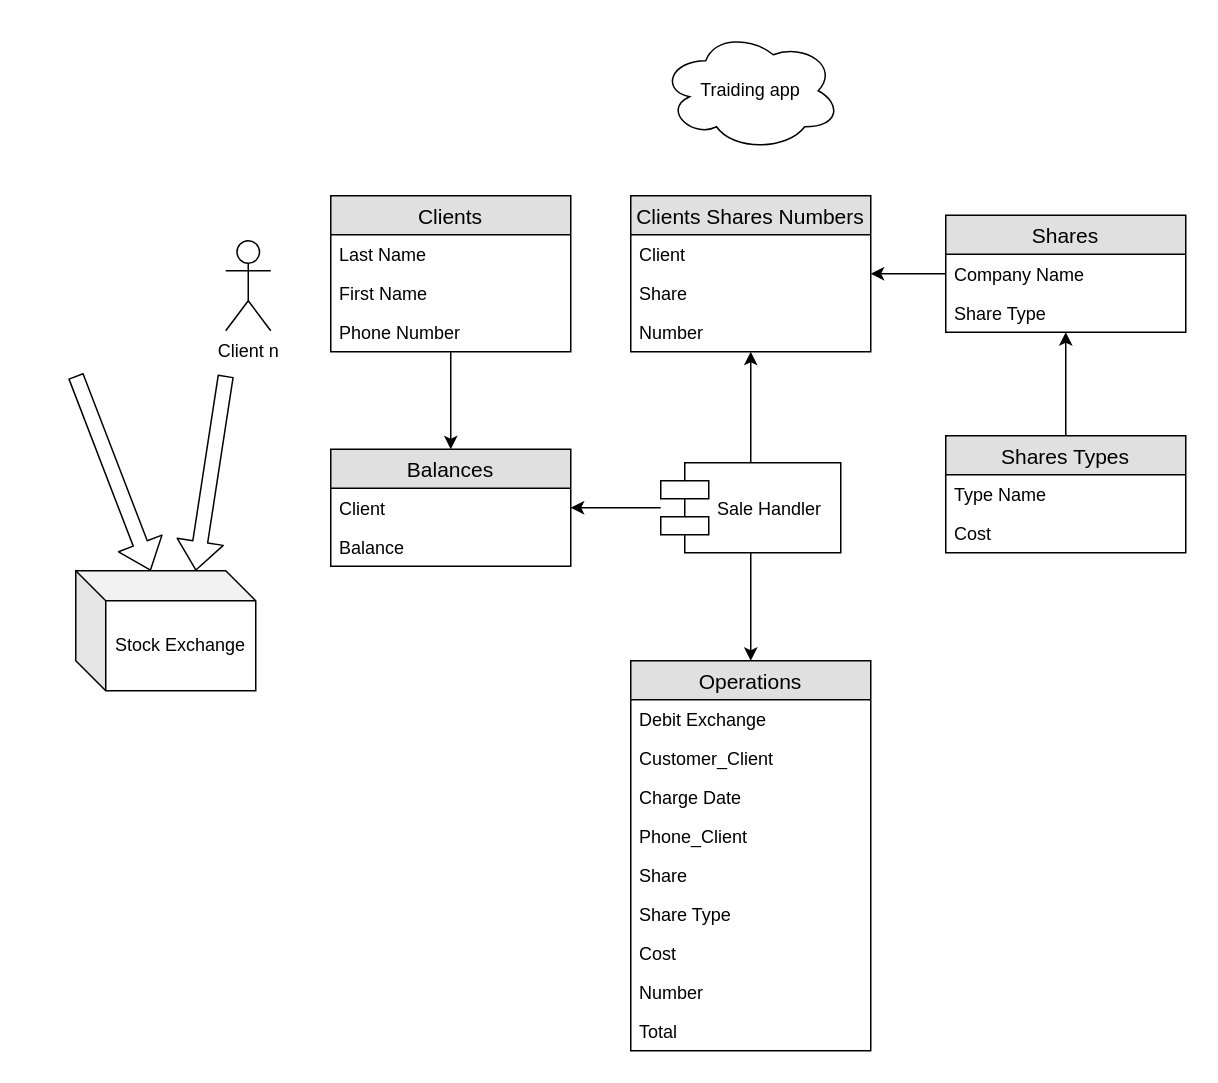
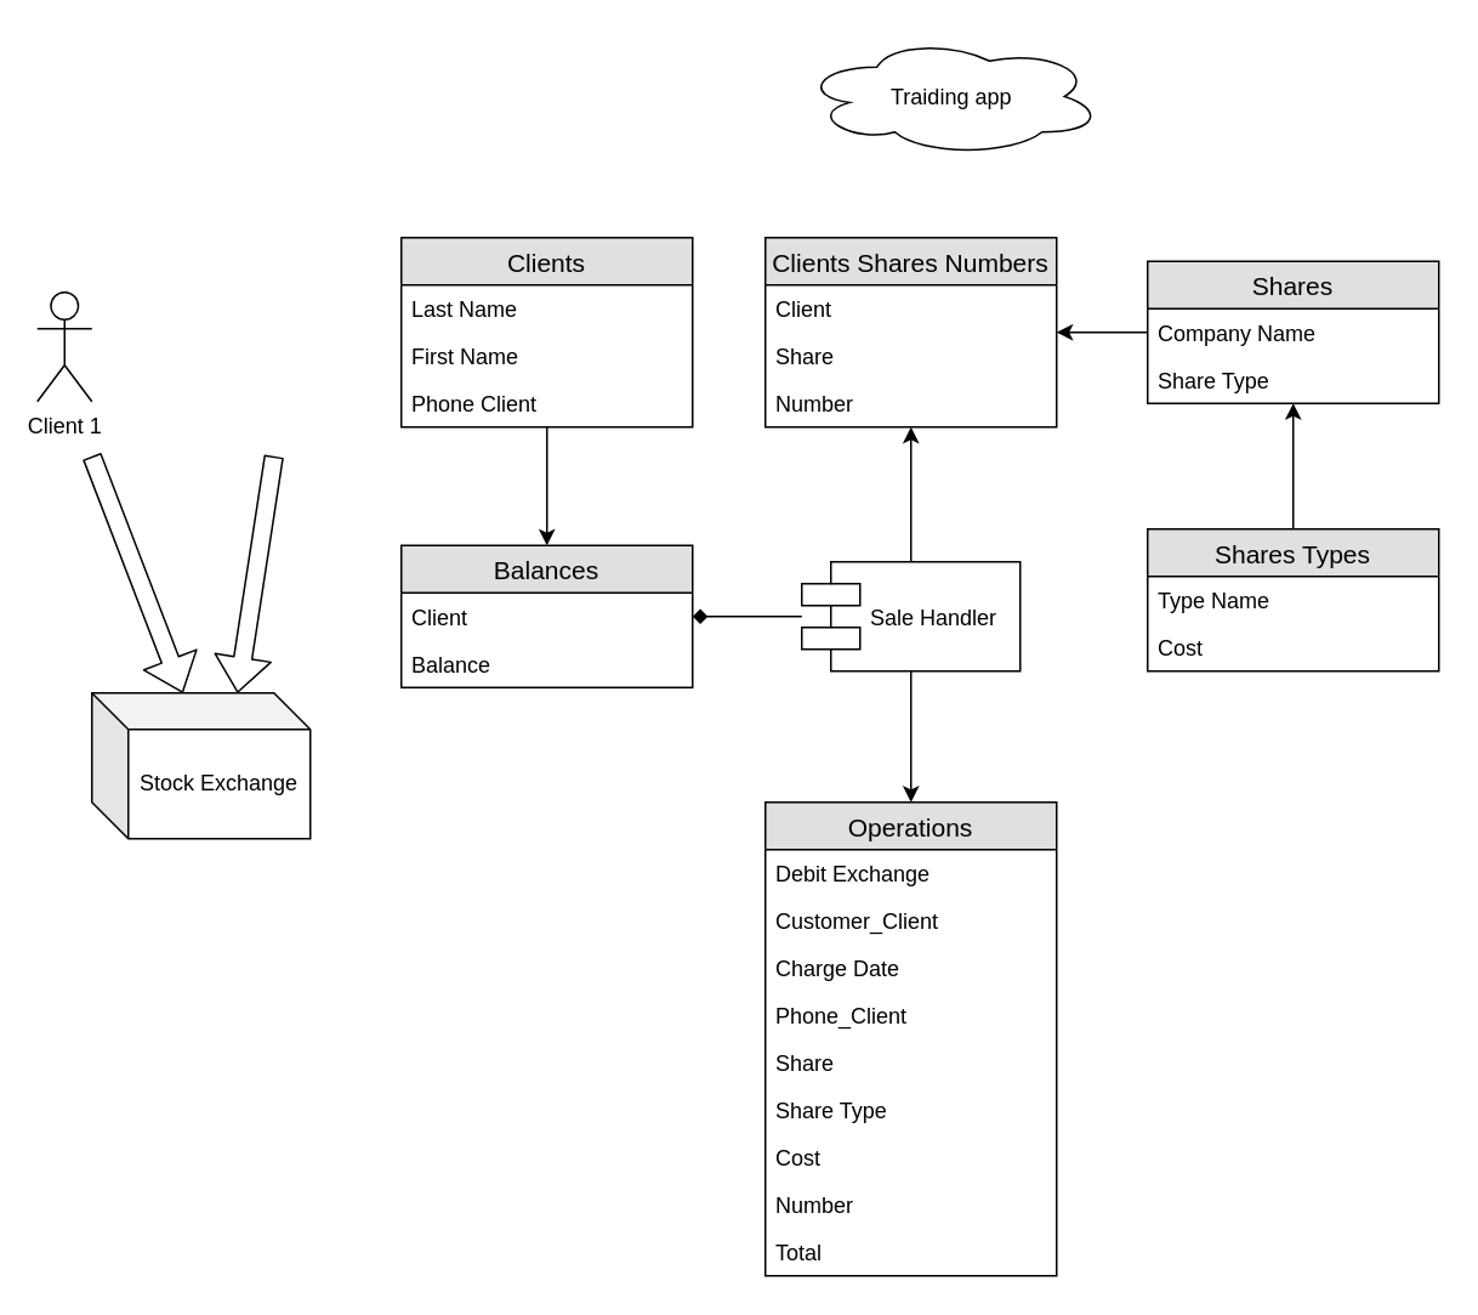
  <mxCell id="0" />
  <mxCell id="1" parent="0" />
  <mxCell id="2" value="Stock Exchange" style="shape=cube;whiteSpace=wrap;html=1;boundedLbl=1;backgroundOutline=1;darkOpacity=0.05;darkOpacity2=0.1;" vertex="1" parent="1"><mxGeometry x="50" y="380" width="120" height="80" as="geometry" /></mxCell>
- <mxCell id="4" value="Client n" style="shape=umlActor;verticalLabelPosition=bottom;labelBackgroundColor=#ffffff;verticalAlign=top;html=1;outlineConnect=0;" vertex="1" parent="1"><mxGeometry x="150" y="160" width="30" height="60" as="geometry" /></mxCell>
+ <mxCell id="3" value="&lt;div&gt;Client 1&lt;/div&gt;" style="shape=umlActor;verticalLabelPosition=bottom;labelBackgroundColor=#ffffff;verticalAlign=top;html=1;outlineConnect=0;" vertex="1" parent="1"><mxGeometry x="20" y="160" width="30" height="60" as="geometry" /></mxCell>
  <mxCell id="5" value="" style="shape=flexArrow;endArrow=classic;html=1;entryX=0;entryY=0;entryDx=50;entryDy=0;entryPerimeter=0;" edge="1" parent="1" target="2"><mxGeometry width="50" height="50" relative="1" as="geometry"><mxPoint x="50" y="250" as="sourcePoint" /><mxPoint x="125" y="240" as="targetPoint" /></mxGeometry></mxCell>
  <mxCell id="6" value="" style="shape=flexArrow;endArrow=classic;html=1;entryX=0.667;entryY=0;entryDx=0;entryDy=0;entryPerimeter=0;" edge="1" parent="1" target="2"><mxGeometry width="50" height="50" relative="1" as="geometry"><mxPoint x="150" y="250" as="sourcePoint" /><mxPoint x="250" y="290" as="targetPoint" /></mxGeometry></mxCell>
- <mxCell id="7" value="&lt;div&gt;Traiding app&lt;/div&gt;" style="ellipse;shape=cloud;whiteSpace=wrap;html=1;" vertex="1" parent="1"><mxGeometry x="440" y="20" width="120" height="80" as="geometry" /></mxCell>
+ <mxCell id="7" value="&lt;div&gt;Traiding app&lt;/div&gt;" style="ellipse;shape=cloud;whiteSpace=wrap;html=1;" vertex="1" parent="1"><mxGeometry x="440" y="20" width="165" height="65" as="geometry" /></mxCell>
  <mxCell id="8" style="edgeStyle=orthogonalEdgeStyle;rounded=0;orthogonalLoop=1;jettySize=auto;html=1;entryX=0.5;entryY=0;entryDx=0;entryDy=0;" edge="1" parent="1" source="9" target="13"><mxGeometry relative="1" as="geometry" /></mxCell>
  <mxCell id="9" value="Clients" style="swimlane;fontStyle=0;childLayout=stackLayout;horizontal=1;startSize=26;fillColor=#e0e0e0;horizontalStack=0;resizeParent=1;resizeParentMax=0;resizeLast=0;collapsible=1;marginBottom=0;swimlaneFillColor=#ffffff;align=center;fontSize=14;" vertex="1" parent="1"><mxGeometry x="220" y="130" width="160" height="104" as="geometry" /></mxCell>
  <mxCell id="10" value="Last Name" style="text;strokeColor=none;fillColor=none;spacingLeft=4;spacingRight=4;overflow=hidden;rotatable=0;points=[[0,0.5],[1,0.5]];portConstraint=eastwest;fontSize=12;" vertex="1" parent="9"><mxGeometry y="26" width="160" height="26" as="geometry" /></mxCell>
  <mxCell id="11" value="First Name" style="text;strokeColor=none;fillColor=none;spacingLeft=4;spacingRight=4;overflow=hidden;rotatable=0;points=[[0,0.5],[1,0.5]];portConstraint=eastwest;fontSize=12;" vertex="1" parent="9"><mxGeometry y="52" width="160" height="26" as="geometry" /></mxCell>
- <mxCell id="12" value="Phone Number" style="text;strokeColor=none;fillColor=none;spacingLeft=4;spacingRight=4;overflow=hidden;rotatable=0;points=[[0,0.5],[1,0.5]];portConstraint=eastwest;fontSize=12;" vertex="1" parent="9"><mxGeometry y="78" width="160" height="26" as="geometry" /></mxCell>
+ <mxCell id="12" value="Phone Client" style="text;strokeColor=none;fillColor=none;spacingLeft=4;spacingRight=4;overflow=hidden;rotatable=0;points=[[0,0.5],[1,0.5]];portConstraint=eastwest;fontSize=12;" vertex="1" parent="9"><mxGeometry y="78" width="160" height="26" as="geometry" /></mxCell>
  <mxCell id="13" value="Balances" style="swimlane;fontStyle=0;childLayout=stackLayout;horizontal=1;startSize=26;fillColor=#e0e0e0;horizontalStack=0;resizeParent=1;resizeParentMax=0;resizeLast=0;collapsible=1;marginBottom=0;swimlaneFillColor=#ffffff;align=center;fontSize=14;" vertex="1" parent="1"><mxGeometry x="220" y="299" width="160" height="78" as="geometry" /></mxCell>
  <mxCell id="14" value="Client" style="text;strokeColor=none;fillColor=none;spacingLeft=4;spacingRight=4;overflow=hidden;rotatable=0;points=[[0,0.5],[1,0.5]];portConstraint=eastwest;fontSize=12;" vertex="1" parent="13"><mxGeometry y="26" width="160" height="26" as="geometry" /></mxCell>
  <mxCell id="15" value="Balance" style="text;strokeColor=none;fillColor=none;spacingLeft=4;spacingRight=4;overflow=hidden;rotatable=0;points=[[0,0.5],[1,0.5]];portConstraint=eastwest;fontSize=12;" vertex="1" parent="13"><mxGeometry y="52" width="160" height="26" as="geometry" /></mxCell>
  <mxCell id="16" value="Clients Shares Numbers" style="swimlane;fontStyle=0;childLayout=stackLayout;horizontal=1;startSize=26;fillColor=#e0e0e0;horizontalStack=0;resizeParent=1;resizeParentMax=0;resizeLast=0;collapsible=1;marginBottom=0;swimlaneFillColor=#ffffff;align=center;fontSize=14;" vertex="1" parent="1"><mxGeometry x="420" y="130" width="160" height="104" as="geometry" /></mxCell>
  <mxCell id="17" value="Client" style="text;strokeColor=none;fillColor=none;spacingLeft=4;spacingRight=4;overflow=hidden;rotatable=0;points=[[0,0.5],[1,0.5]];portConstraint=eastwest;fontSize=12;" vertex="1" parent="16"><mxGeometry y="26" width="160" height="26" as="geometry" /></mxCell>
  <mxCell id="18" value="Share" style="text;strokeColor=none;fillColor=none;spacingLeft=4;spacingRight=4;overflow=hidden;rotatable=0;points=[[0,0.5],[1,0.5]];portConstraint=eastwest;fontSize=12;" vertex="1" parent="16"><mxGeometry y="52" width="160" height="26" as="geometry" /></mxCell>
  <mxCell id="19" value="Number" style="text;strokeColor=none;fillColor=none;spacingLeft=4;spacingRight=4;overflow=hidden;rotatable=0;points=[[0,0.5],[1,0.5]];portConstraint=eastwest;fontSize=12;" vertex="1" parent="16"><mxGeometry y="78" width="160" height="26" as="geometry" /></mxCell>
  <mxCell id="20" style="edgeStyle=orthogonalEdgeStyle;rounded=0;orthogonalLoop=1;jettySize=auto;html=1;" edge="1" parent="1" source="21" target="16"><mxGeometry relative="1" as="geometry" /></mxCell>
  <mxCell id="21" value="Shares" style="swimlane;fontStyle=0;childLayout=stackLayout;horizontal=1;startSize=26;fillColor=#e0e0e0;horizontalStack=0;resizeParent=1;resizeParentMax=0;resizeLast=0;collapsible=1;marginBottom=0;swimlaneFillColor=#ffffff;align=center;fontSize=14;" vertex="1" parent="1"><mxGeometry x="630" y="143" width="160" height="78" as="geometry" /></mxCell>
  <mxCell id="22" value="Company Name" style="text;strokeColor=none;fillColor=none;spacingLeft=4;spacingRight=4;overflow=hidden;rotatable=0;points=[[0,0.5],[1,0.5]];portConstraint=eastwest;fontSize=12;" vertex="1" parent="21"><mxGeometry y="26" width="160" height="26" as="geometry" /></mxCell>
  <mxCell id="23" value="Share Type" style="text;strokeColor=none;fillColor=none;spacingLeft=4;spacingRight=4;overflow=hidden;rotatable=0;points=[[0,0.5],[1,0.5]];portConstraint=eastwest;fontSize=12;" vertex="1" parent="21"><mxGeometry y="52" width="160" height="26" as="geometry" /></mxCell>
  <mxCell id="24" style="edgeStyle=orthogonalEdgeStyle;rounded=0;orthogonalLoop=1;jettySize=auto;html=1;" edge="1" parent="1" source="25" target="21"><mxGeometry relative="1" as="geometry" /></mxCell>
  <mxCell id="25" value="Shares Types" style="swimlane;fontStyle=0;childLayout=stackLayout;horizontal=1;startSize=26;fillColor=#e0e0e0;horizontalStack=0;resizeParent=1;resizeParentMax=0;resizeLast=0;collapsible=1;marginBottom=0;swimlaneFillColor=#ffffff;align=center;fontSize=14;" vertex="1" parent="1"><mxGeometry x="630" y="290" width="160" height="78" as="geometry" /></mxCell>
  <mxCell id="26" value="Type Name" style="text;strokeColor=none;fillColor=none;spacingLeft=4;spacingRight=4;overflow=hidden;rotatable=0;points=[[0,0.5],[1,0.5]];portConstraint=eastwest;fontSize=12;" vertex="1" parent="25"><mxGeometry y="26" width="160" height="26" as="geometry" /></mxCell>
  <mxCell id="27" value="Cost" style="text;strokeColor=none;fillColor=none;spacingLeft=4;spacingRight=4;overflow=hidden;rotatable=0;points=[[0,0.5],[1,0.5]];portConstraint=eastwest;fontSize=12;" vertex="1" parent="25"><mxGeometry y="52" width="160" height="26" as="geometry" /></mxCell>
- <mxCell id="28" style="edgeStyle=orthogonalEdgeStyle;rounded=0;orthogonalLoop=1;jettySize=auto;html=1;" edge="1" parent="1" source="31" target="13"><mxGeometry relative="1" as="geometry" /></mxCell>
+ <mxCell id="28" style="edgeStyle=orthogonalEdgeStyle;rounded=0;orthogonalLoop=1;jettySize=auto;html=1;endArrow=diamond;" edge="1" parent="1" source="31" target="13"><mxGeometry relative="1" as="geometry" /></mxCell>
  <mxCell id="29" style="edgeStyle=orthogonalEdgeStyle;rounded=0;orthogonalLoop=1;jettySize=auto;html=1;" edge="1" parent="1" source="31" target="16"><mxGeometry relative="1" as="geometry" /></mxCell>
  <mxCell id="30" style="edgeStyle=orthogonalEdgeStyle;rounded=0;orthogonalLoop=1;jettySize=auto;html=1;" edge="1" parent="1" source="31" target="32"><mxGeometry relative="1" as="geometry" /></mxCell>
  <mxCell id="31" value="Sale Handler" style="shape=component;align=left;spacingLeft=36;" vertex="1" parent="1"><mxGeometry x="440" y="308" width="120" height="60" as="geometry" /></mxCell>
  <mxCell id="32" value="Operations" style="swimlane;fontStyle=0;childLayout=stackLayout;horizontal=1;startSize=26;fillColor=#e0e0e0;horizontalStack=0;resizeParent=1;resizeParentMax=0;resizeLast=0;collapsible=1;marginBottom=0;swimlaneFillColor=#ffffff;align=center;fontSize=14;" vertex="1" parent="1"><mxGeometry x="420" y="440" width="160" height="260" as="geometry" /></mxCell>
  <mxCell id="33" value="Debit Exchange" style="text;strokeColor=none;fillColor=none;spacingLeft=4;spacingRight=4;overflow=hidden;rotatable=0;points=[[0,0.5],[1,0.5]];portConstraint=eastwest;fontSize=12;" vertex="1" parent="32"><mxGeometry y="26" width="160" height="26" as="geometry" /></mxCell>
  <mxCell id="34" value="Customer_Client" style="text;strokeColor=none;fillColor=none;spacingLeft=4;spacingRight=4;overflow=hidden;rotatable=0;points=[[0,0.5],[1,0.5]];portConstraint=eastwest;fontSize=12;" vertex="1" parent="32"><mxGeometry y="52" width="160" height="26" as="geometry" /></mxCell>
  <mxCell id="35" value="Charge Date" style="text;strokeColor=none;fillColor=none;spacingLeft=4;spacingRight=4;overflow=hidden;rotatable=0;points=[[0,0.5],[1,0.5]];portConstraint=eastwest;fontSize=12;" vertex="1" parent="32"><mxGeometry y="78" width="160" height="26" as="geometry" /></mxCell>
  <mxCell id="36" value="Phone_Client" style="text;strokeColor=none;fillColor=none;spacingLeft=4;spacingRight=4;overflow=hidden;rotatable=0;points=[[0,0.5],[1,0.5]];portConstraint=eastwest;fontSize=12;" vertex="1" parent="32"><mxGeometry y="104" width="160" height="26" as="geometry" /></mxCell>
  <mxCell id="37" value="Share" style="text;strokeColor=none;fillColor=none;spacingLeft=4;spacingRight=4;overflow=hidden;rotatable=0;points=[[0,0.5],[1,0.5]];portConstraint=eastwest;fontSize=12;" vertex="1" parent="32"><mxGeometry y="130" width="160" height="26" as="geometry" /></mxCell>
  <mxCell id="38" value="Share Type" style="text;strokeColor=none;fillColor=none;spacingLeft=4;spacingRight=4;overflow=hidden;rotatable=0;points=[[0,0.5],[1,0.5]];portConstraint=eastwest;fontSize=12;" vertex="1" parent="32"><mxGeometry y="156" width="160" height="26" as="geometry" /></mxCell>
  <mxCell id="39" value="Cost" style="text;strokeColor=none;fillColor=none;spacingLeft=4;spacingRight=4;overflow=hidden;rotatable=0;points=[[0,0.5],[1,0.5]];portConstraint=eastwest;fontSize=12;" vertex="1" parent="32"><mxGeometry y="182" width="160" height="26" as="geometry" /></mxCell>
  <mxCell id="40" value="Number" style="text;strokeColor=none;fillColor=none;spacingLeft=4;spacingRight=4;overflow=hidden;rotatable=0;points=[[0,0.5],[1,0.5]];portConstraint=eastwest;fontSize=12;" vertex="1" parent="32"><mxGeometry y="208" width="160" height="26" as="geometry" /></mxCell>
  <mxCell id="41" value="Total" style="text;strokeColor=none;fillColor=none;spacingLeft=4;spacingRight=4;overflow=hidden;rotatable=0;points=[[0,0.5],[1,0.5]];portConstraint=eastwest;fontSize=12;" vertex="1" parent="32"><mxGeometry y="234" width="160" height="26" as="geometry" /></mxCell>
